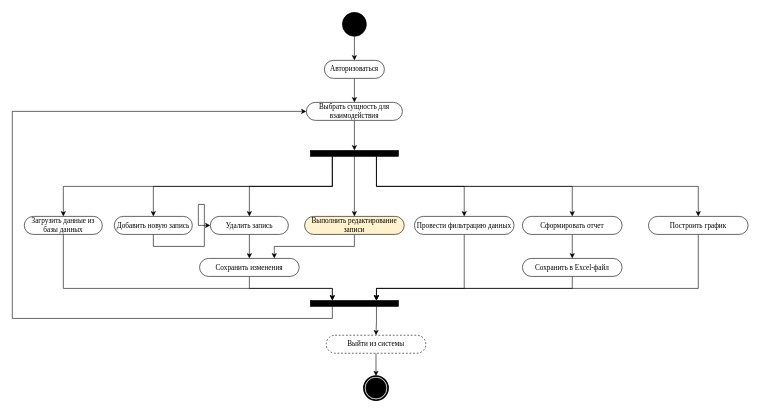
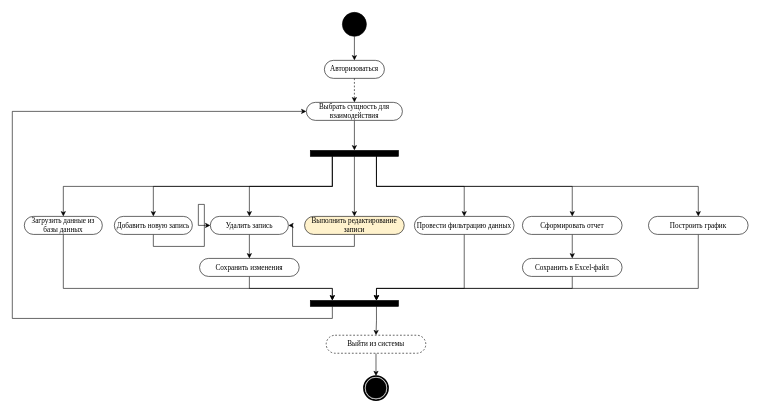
  <mxCell id="0" />
  <mxCell id="1" parent="0" />
  <mxCell id="2" style="edgeStyle=orthogonalEdgeStyle;rounded=0;orthogonalLoop=1;jettySize=auto;html=1;exitX=0.5;exitY=1;exitDx=0;exitDy=0;entryX=0.5;entryY=0;entryDx=0;entryDy=0;" edge="1" parent="1" source="3" target="5"><mxGeometry relative="1" as="geometry" /></mxCell>
  <mxCell id="3" value="" style="ellipse;whiteSpace=wrap;html=1;rounded=0;shadow=0;comic=0;labelBackgroundColor=none;strokeWidth=1;fillColor=#000000;fontFamily=Verdana;fontSize=12;align=center;" vertex="1" parent="1"><mxGeometry x="570" y="20" width="40" height="40" as="geometry" /></mxCell>
- <mxCell id="4" style="edgeStyle=orthogonalEdgeStyle;rounded=0;orthogonalLoop=1;jettySize=auto;html=1;exitX=0.5;exitY=1;exitDx=0;exitDy=0;entryX=0.5;entryY=0;entryDx=0;entryDy=0;" edge="1" parent="1" source="5" target="7"><mxGeometry relative="1" as="geometry" /></mxCell>
+ <mxCell id="4" style="edgeStyle=orthogonalEdgeStyle;rounded=0;orthogonalLoop=1;jettySize=auto;html=1;exitX=0.5;exitY=1;exitDx=0;exitDy=0;entryX=0.5;entryY=0;entryDx=0;entryDy=0;dashed=1;" edge="1" parent="1" source="5" target="7"><mxGeometry relative="1" as="geometry" /></mxCell>
  <mxCell id="5" value="Авторизоваться" style="rounded=1;whiteSpace=wrap;html=1;shadow=0;comic=0;labelBackgroundColor=none;strokeWidth=1;fontFamily=Verdana;fontSize=12;align=center;arcSize=50;" vertex="1" parent="1"><mxGeometry x="540" y="100" width="100" height="30" as="geometry" /></mxCell>
  <mxCell id="6" style="edgeStyle=orthogonalEdgeStyle;rounded=0;orthogonalLoop=1;jettySize=auto;html=1;exitX=0.5;exitY=1;exitDx=0;exitDy=0;entryX=0.5;entryY=0;entryDx=0;entryDy=0;" edge="1" parent="1" source="7" target="15"><mxGeometry relative="1" as="geometry" /></mxCell>
  <mxCell id="7" value="Выбрать сущность для взаимодействия" style="rounded=1;whiteSpace=wrap;html=1;shadow=0;comic=0;labelBackgroundColor=none;strokeWidth=1;fontFamily=Verdana;fontSize=12;align=center;arcSize=50;" vertex="1" parent="1"><mxGeometry x="510" y="170" width="160" height="30" as="geometry" /></mxCell>
  <mxCell id="8" style="edgeStyle=orthogonalEdgeStyle;rounded=0;orthogonalLoop=1;jettySize=auto;html=1;exitX=0.25;exitY=1;exitDx=0;exitDy=0;entryX=0.5;entryY=0;entryDx=0;entryDy=0;" edge="1" parent="1" source="15" target="17"><mxGeometry relative="1" as="geometry" /></mxCell>
  <mxCell id="9" style="edgeStyle=orthogonalEdgeStyle;rounded=0;orthogonalLoop=1;jettySize=auto;html=1;exitX=0.75;exitY=1;exitDx=0;exitDy=0;entryX=0.5;entryY=0;entryDx=0;entryDy=0;" edge="1" parent="1" source="15" target="27"><mxGeometry relative="1" as="geometry" /></mxCell>
  <mxCell id="10" style="edgeStyle=orthogonalEdgeStyle;rounded=0;orthogonalLoop=1;jettySize=auto;html=1;exitX=0.25;exitY=1;exitDx=0;exitDy=0;entryX=0.5;entryY=0;entryDx=0;entryDy=0;" edge="1" parent="1" source="15" target="19"><mxGeometry relative="1" as="geometry" /></mxCell>
  <mxCell id="11" style="edgeStyle=orthogonalEdgeStyle;rounded=0;orthogonalLoop=1;jettySize=auto;html=1;exitX=0.25;exitY=1;exitDx=0;exitDy=0;entryX=0.5;entryY=0;entryDx=0;entryDy=0;" edge="1" parent="1" source="15" target="21"><mxGeometry relative="1" as="geometry" /></mxCell>
  <mxCell id="12" style="edgeStyle=orthogonalEdgeStyle;rounded=0;orthogonalLoop=1;jettySize=auto;html=1;exitX=0.75;exitY=1;exitDx=0;exitDy=0;entryX=0.5;entryY=0;entryDx=0;entryDy=0;" edge="1" parent="1" source="15" target="25"><mxGeometry relative="1" as="geometry" /></mxCell>
  <mxCell id="13" style="edgeStyle=orthogonalEdgeStyle;rounded=0;orthogonalLoop=1;jettySize=auto;html=1;exitX=0.75;exitY=1;exitDx=0;exitDy=0;entryX=0.5;entryY=0;entryDx=0;entryDy=0;" edge="1" parent="1" source="15" target="23"><mxGeometry relative="1" as="geometry" /></mxCell>
  <mxCell id="14" style="edgeStyle=orthogonalEdgeStyle;rounded=0;orthogonalLoop=1;jettySize=auto;html=1;exitX=0.5;exitY=1;exitDx=0;exitDy=0;entryX=0.5;entryY=0;entryDx=0;entryDy=0;" edge="1" parent="1" source="15" target="32"><mxGeometry relative="1" as="geometry" /></mxCell>
  <mxCell id="15" value="" style="whiteSpace=wrap;html=1;rounded=0;shadow=0;comic=0;labelBackgroundColor=none;strokeWidth=1;fillColor=#000000;fontFamily=Verdana;fontSize=12;align=center;rotation=0;" vertex="1" parent="1"><mxGeometry x="516.5" y="250" width="147" height="10" as="geometry" /></mxCell>
  <mxCell id="16" style="edgeStyle=orthogonalEdgeStyle;rounded=0;orthogonalLoop=1;jettySize=auto;html=1;exitX=0.5;exitY=1;exitDx=0;exitDy=0;entryX=0.25;entryY=0;entryDx=0;entryDy=0;" edge="1" parent="1" source="17" target="37"><mxGeometry relative="1" as="geometry"><Array as="points"><mxPoint x="105" y="480" /><mxPoint x="553" y="480" /></Array></mxGeometry></mxCell>
  <mxCell id="17" value="Загрузить данные из базы данных" style="rounded=1;whiteSpace=wrap;html=1;shadow=0;comic=0;labelBackgroundColor=none;strokeWidth=1;fontFamily=Verdana;fontSize=12;align=center;arcSize=50;" vertex="1" parent="1"><mxGeometry x="40" y="360" width="130" height="30" as="geometry" /></mxCell>
  <mxCell id="18" style="edgeStyle=orthogonalEdgeStyle;rounded=0;orthogonalLoop=1;jettySize=auto;html=1;exitX=0.5;exitY=1;exitDx=0;exitDy=0;" edge="1" parent="1" source="19" target="21"><mxGeometry relative="1" as="geometry" /></mxCell>
  <mxCell id="19" value="Добавить новую запись" style="rounded=1;whiteSpace=wrap;html=1;shadow=0;comic=0;labelBackgroundColor=none;strokeWidth=1;fontFamily=Verdana;fontSize=12;align=center;arcSize=50;" vertex="1" parent="1"><mxGeometry x="190" y="360" width="130" height="30" as="geometry" /></mxCell>
  <mxCell id="20" style="edgeStyle=orthogonalEdgeStyle;rounded=0;orthogonalLoop=1;jettySize=auto;html=1;exitX=0.5;exitY=1;exitDx=0;exitDy=0;entryX=0.5;entryY=0;entryDx=0;entryDy=0;" edge="1" parent="1" source="21" target="34"><mxGeometry relative="1" as="geometry" /></mxCell>
  <mxCell id="21" value="Удалить запись" style="rounded=1;whiteSpace=wrap;html=1;shadow=0;comic=0;labelBackgroundColor=none;strokeWidth=1;fontFamily=Verdana;fontSize=12;align=center;arcSize=50;" vertex="1" parent="1"><mxGeometry x="350" y="360" width="130" height="30" as="geometry" /></mxCell>
  <mxCell id="22" style="edgeStyle=orthogonalEdgeStyle;rounded=0;orthogonalLoop=1;jettySize=auto;html=1;exitX=0.5;exitY=1;exitDx=0;exitDy=0;entryX=0.75;entryY=0;entryDx=0;entryDy=0;" edge="1" parent="1" source="23" target="37"><mxGeometry relative="1" as="geometry"><Array as="points"><mxPoint x="773" y="480" /><mxPoint x="627" y="480" /></Array></mxGeometry></mxCell>
  <mxCell id="23" value="Провести фильтрацию данных" style="rounded=1;whiteSpace=wrap;html=1;shadow=0;comic=0;labelBackgroundColor=none;strokeWidth=1;fontFamily=Verdana;fontSize=12;align=center;arcSize=50;" vertex="1" parent="1"><mxGeometry x="690" y="360" width="166" height="30" as="geometry" /></mxCell>
  <mxCell id="24" style="edgeStyle=orthogonalEdgeStyle;rounded=0;orthogonalLoop=1;jettySize=auto;html=1;exitX=0.5;exitY=1;exitDx=0;exitDy=0;entryX=0.5;entryY=0;entryDx=0;entryDy=0;" edge="1" parent="1" source="25" target="30"><mxGeometry relative="1" as="geometry" /></mxCell>
  <mxCell id="25" value="Сформировать отчет" style="rounded=1;whiteSpace=wrap;html=1;shadow=0;comic=0;labelBackgroundColor=none;strokeWidth=1;fontFamily=Verdana;fontSize=12;align=center;arcSize=50;" vertex="1" parent="1"><mxGeometry x="870" y="360" width="166" height="30" as="geometry" /></mxCell>
  <mxCell id="26" style="edgeStyle=orthogonalEdgeStyle;rounded=0;orthogonalLoop=1;jettySize=auto;html=1;exitX=0.5;exitY=1;exitDx=0;exitDy=0;entryX=0.75;entryY=0;entryDx=0;entryDy=0;" edge="1" parent="1" source="27" target="37"><mxGeometry relative="1" as="geometry"><Array as="points"><mxPoint x="1163" y="480" /><mxPoint x="627" y="480" /></Array></mxGeometry></mxCell>
  <mxCell id="27" value="Построить график" style="rounded=1;whiteSpace=wrap;html=1;shadow=0;comic=0;labelBackgroundColor=none;strokeWidth=1;fontFamily=Verdana;fontSize=12;align=center;arcSize=50;" vertex="1" parent="1"><mxGeometry x="1080" y="360" width="166" height="30" as="geometry" /></mxCell>
  <mxCell id="28" value="" style="shape=mxgraph.bpmn.shape;html=1;verticalLabelPosition=bottom;labelBackgroundColor=#ffffff;verticalAlign=top;perimeter=ellipsePerimeter;outline=end;symbol=terminate;rounded=0;shadow=0;comic=0;strokeWidth=1;fontFamily=Verdana;fontSize=12;align=center;" vertex="1" parent="1"><mxGeometry x="606" y="626" width="40" height="40" as="geometry" /></mxCell>
  <mxCell id="29" style="edgeStyle=orthogonalEdgeStyle;rounded=0;orthogonalLoop=1;jettySize=auto;html=1;exitX=0.5;exitY=1;exitDx=0;exitDy=0;entryX=0.75;entryY=0;entryDx=0;entryDy=0;" edge="1" parent="1" source="30" target="37"><mxGeometry relative="1" as="geometry" /></mxCell>
  <mxCell id="30" value="Сохранить в Excel-файл" style="rounded=1;whiteSpace=wrap;html=1;shadow=0;comic=0;labelBackgroundColor=none;strokeWidth=1;fontFamily=Verdana;fontSize=12;align=center;arcSize=50;" vertex="1" parent="1"><mxGeometry x="870" y="430" width="166" height="30" as="geometry" /></mxCell>
- <mxCell id="31" style="edgeStyle=orthogonalEdgeStyle;rounded=0;orthogonalLoop=1;jettySize=auto;html=1;exitX=0.5;exitY=1;exitDx=0;exitDy=0;entryX=0.75;entryY=0;entryDx=0;entryDy=0;" edge="1" parent="1" source="32" target="34"><mxGeometry relative="1" as="geometry" /></mxCell>
+ <mxCell id="31" style="edgeStyle=orthogonalEdgeStyle;rounded=0;orthogonalLoop=1;jettySize=auto;html=1;exitX=0.5;exitY=1;exitDx=0;exitDy=0;" edge="1" parent="1" source="32" target="21"><mxGeometry relative="1" as="geometry" /></mxCell>
  <mxCell id="32" value="Выполнить редактирование записи" style="rounded=1;whiteSpace=wrap;html=1;shadow=0;comic=0;labelBackgroundColor=none;strokeWidth=1;fontFamily=Verdana;fontSize=12;align=center;arcSize=50;fillColor=#fff2cc;" vertex="1" parent="1"><mxGeometry x="507" y="360" width="166" height="30" as="geometry" /></mxCell>
  <mxCell id="33" style="edgeStyle=orthogonalEdgeStyle;rounded=0;orthogonalLoop=1;jettySize=auto;html=1;exitX=0.5;exitY=1;exitDx=0;exitDy=0;entryX=0.25;entryY=0;entryDx=0;entryDy=0;" edge="1" parent="1" source="34" target="37"><mxGeometry relative="1" as="geometry" /></mxCell>
  <mxCell id="34" value="Сохранить изменения" style="rounded=1;whiteSpace=wrap;html=1;shadow=0;comic=0;labelBackgroundColor=none;strokeWidth=1;fontFamily=Verdana;fontSize=12;align=center;arcSize=50;" vertex="1" parent="1"><mxGeometry x="332" y="430" width="166" height="30" as="geometry" /></mxCell>
  <mxCell id="35" style="edgeStyle=orthogonalEdgeStyle;rounded=0;orthogonalLoop=1;jettySize=auto;html=1;exitX=0.25;exitY=1;exitDx=0;exitDy=0;entryX=0;entryY=0.5;entryDx=0;entryDy=0;" edge="1" parent="1" source="37" target="7"><mxGeometry relative="1" as="geometry"><Array as="points"><mxPoint x="553" y="530" /><mxPoint x="20" y="530" /><mxPoint x="20" y="185" /></Array></mxGeometry></mxCell>
  <mxCell id="36" style="edgeStyle=orthogonalEdgeStyle;rounded=0;orthogonalLoop=1;jettySize=auto;html=1;exitX=0.75;exitY=1;exitDx=0;exitDy=0;entryX=0.5;entryY=0;entryDx=0;entryDy=0;" edge="1" parent="1" source="37" target="39"><mxGeometry relative="1" as="geometry" /></mxCell>
  <mxCell id="37" value="" style="whiteSpace=wrap;html=1;rounded=0;shadow=0;comic=0;labelBackgroundColor=none;strokeWidth=1;fillColor=#000000;fontFamily=Verdana;fontSize=12;align=center;rotation=0;" vertex="1" parent="1"><mxGeometry x="516.5" y="500" width="147" height="10" as="geometry" /></mxCell>
  <mxCell id="38" style="edgeStyle=orthogonalEdgeStyle;rounded=0;orthogonalLoop=1;jettySize=auto;html=1;exitX=0.5;exitY=1;exitDx=0;exitDy=0;entryX=0.5;entryY=0;entryDx=0;entryDy=0;" edge="1" parent="1" source="39" target="28"><mxGeometry relative="1" as="geometry" /></mxCell>
  <mxCell id="39" value="Выйти из системы" style="rounded=1;whiteSpace=wrap;html=1;shadow=0;comic=0;labelBackgroundColor=none;strokeWidth=1;fontFamily=Verdana;fontSize=12;align=center;arcSize=50;dashed=1;" vertex="1" parent="1"><mxGeometry x="543" y="558" width="166" height="30" as="geometry" /></mxCell>
